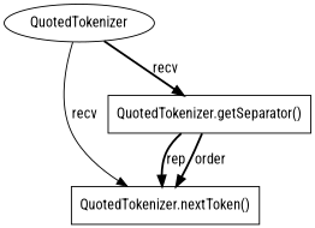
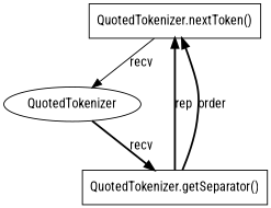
  digraph {
    fontname="Roboto Condensed"
    node [fontname="Roboto Condensed" shape=box]
    edge [fontname="Roboto Condensed" style=bold]
    n1 [label="QuotedTokenizer.nextToken()"]
    n2 [label=QuotedTokenizer shape=ellipse]
    n3 [label="QuotedTokenizer.getSeparator()"]
-   n2 -> n1 [label=recv style=solid]
+   n1 -> n2 [label=recv style=solid]
    n2 -> n3 [label=recv]
    n3 -> n1 [label=rep]
    n3 -> n1 [label=order]
  }
